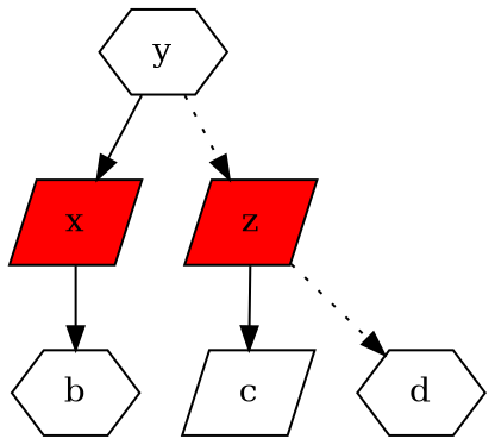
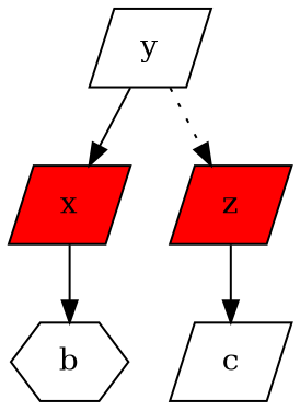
  digraph {
    node [shape=parallelogram]
    edge [style=solid]
    x [fillcolor=red style=filled]
    b [shape=hexagon]
-   y [shape=hexagon]
+   y
    z [fillcolor=red style=filled]
    c
-   d [shape=hexagon]
    x -> b
    y -> x
    y -> z [style=dotted]
    z -> c
-   z -> d [style=dotted]
  }
